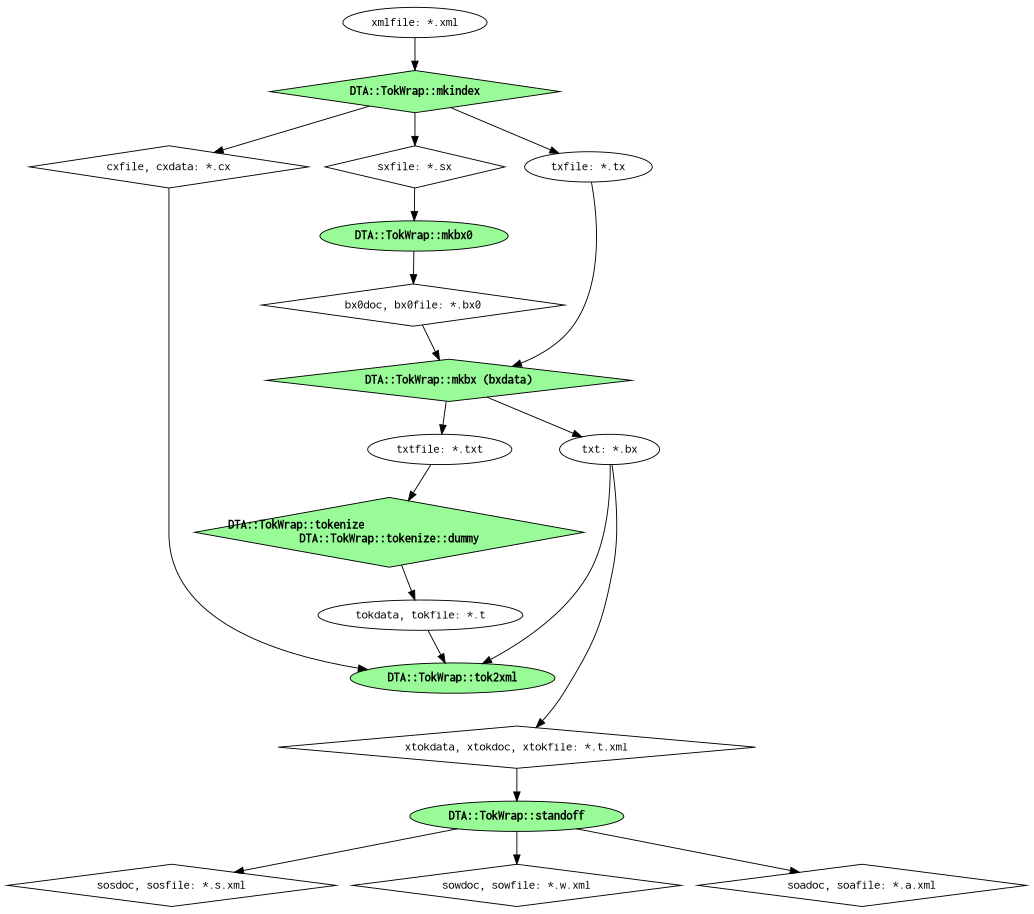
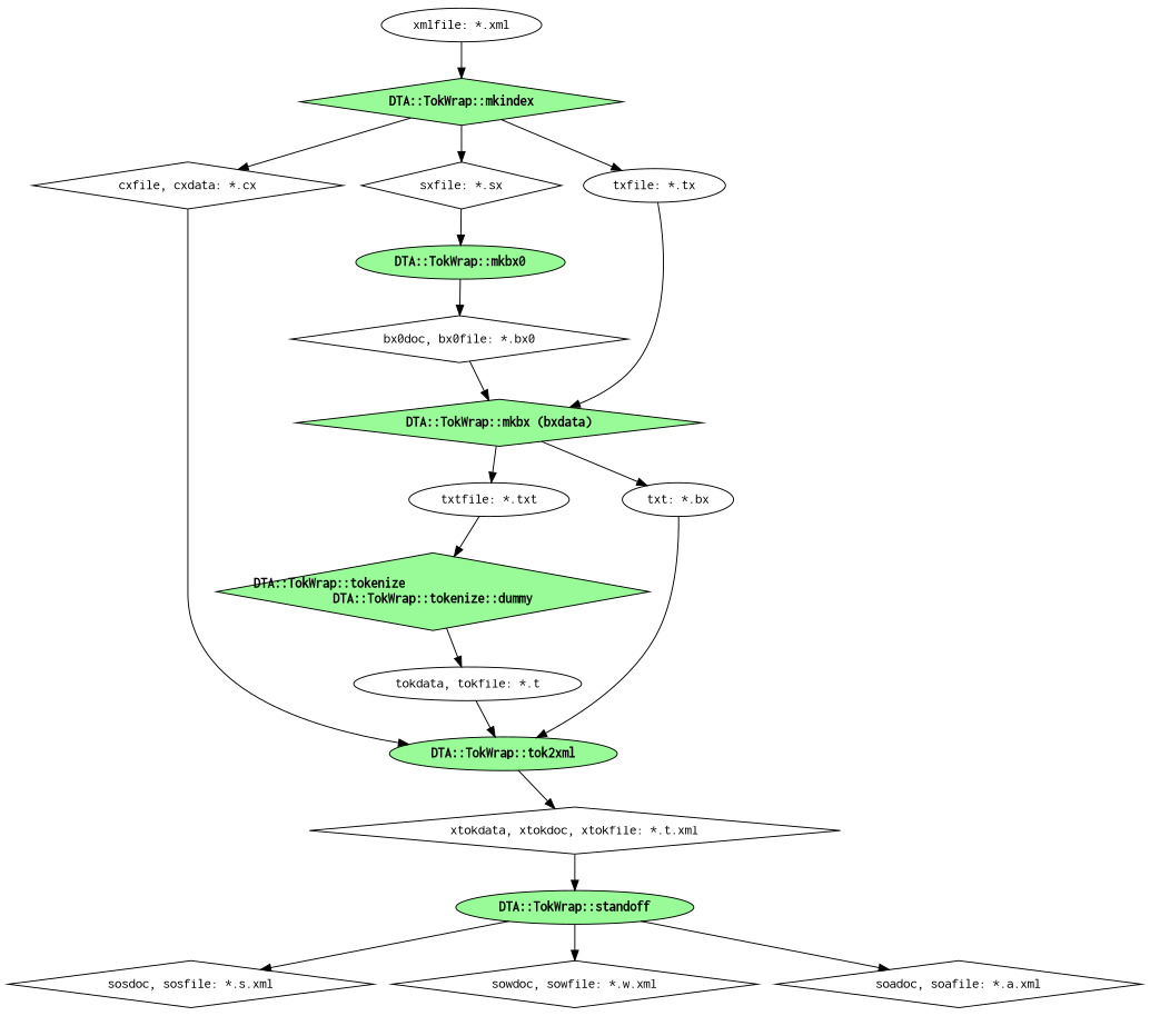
  digraph {
    node [fontname=Courier shape=diamond]
    edge [decorate=0 fontname=Courier]
    n1 [height=0.25 label="cxfile, cxdata: *.cx"]
    n2 [height=0.25 label="sxfile: *.sx"]
    n3 [height=0.25 label="txfile: *.tx" shape=ellipse]
    n4 [height=0.25 label="txt: *.bx" shape=ellipse]
    n5 [height=0.25 label="txtfile: *.txt" shape=ellipse]
    n6 [fillcolor=PaleGreen fontname="Courier-Bold" height=0.25 label="DTA::TokWrap::tok2xml" shape=ellipse style=filled]
    n7 [fillcolor=PaleGreen fontname="Courier-Bold" height=0.25 label="DTA::TokWrap::mkbx0" shape=ellipse style=filled]
    n8 [fillcolor=PaleGreen fontname="Courier-Bold" height=0.25 label="DTA::TokWrap::mkbx (bxdata)" style=filled]
    n9 [fillcolor=PaleGreen fontname="Courier-Bold" height=0.25 justify=left label="DTA::TokWrap::tokenize\lDTA::TokWrap::tokenize::dummy" style=filled]
    n10 [height=0.25 label="xmlfile: *.xml" shape=ellipse]
    n11 [fillcolor=PaleGreen fontname="Courier-Bold" height=0.25 label="DTA::TokWrap::mkindex" style=filled]
    n12 [height=0.25 label="xtokdata, xtokdoc, xtokfile: *.t.xml"]
    n13 [height=0.25 label="bx0doc, bx0file: *.bx0"]
    n14 [height=0.25 label="tokdata, tokfile: *.t" shape=ellipse]
    n15 [fillcolor=PaleGreen fontname="Courier-Bold" height=0.25 label="DTA::TokWrap::standoff" shape=ellipse style=filled]
    n16 [height=0.25 label="sosdoc, sosfile: *.s.xml"]
    n17 [height=0.25 label="sowdoc, sowfile: *.w.xml"]
    n18 [height=0.25 label="soadoc, soafile: *.a.xml"]
    subgraph sub_1 {
      rank=same
      n1
      n2
      n3
    }
    subgraph sub_2 {
      rank=same
      n4
      n5
    }
    n1 -> n6
    n2 -> n7
    n3 -> n8
    n4 -> n6
    n5 -> n9
-   n4 -> n12
+   n6 -> n12
    n7 -> n13
    n8 -> n4
    n8 -> n5
    n9 -> n14
    n10 -> n11
    n11 -> n1
    n11 -> n2
    n11 -> n3
    n12 -> n15
    n13 -> n8
    n14 -> n6
    n15 -> n16
    n15 -> n17
    n15 -> n18
  }
